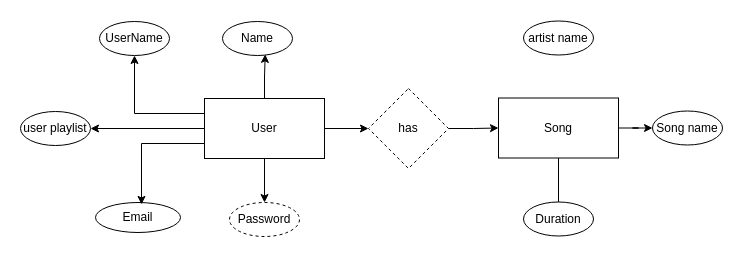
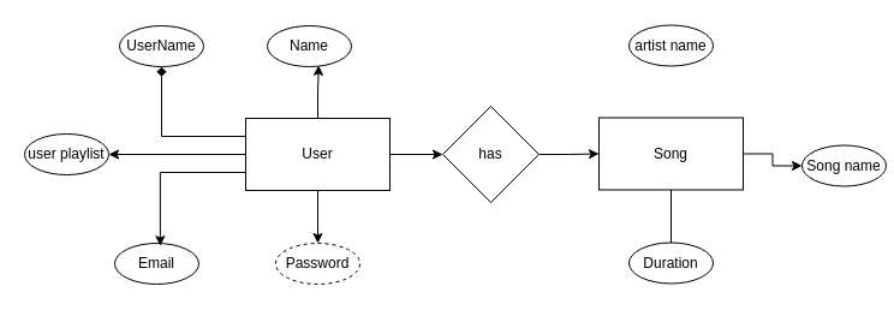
  <mxCell id="0" />
  <mxCell id="1" parent="0" />
  <mxCell id="2" value="" style="edgeStyle=orthogonalEdgeStyle;rounded=0;orthogonalLoop=1;jettySize=auto;html=1;" parent="1" source="6" target="8" edge="1"><mxGeometry relative="1" as="geometry" /></mxCell>
- <mxCell id="3" style="edgeStyle=orthogonalEdgeStyle;rounded=0;orthogonalLoop=1;jettySize=auto;html=1;exitX=0;exitY=0.25;exitDx=0;exitDy=0;entryX=0.5;entryY=1;entryDx=0;entryDy=0;" parent="1" source="6" target="13" edge="1"><mxGeometry relative="1" as="geometry" /></mxCell>
+ <mxCell id="3" style="edgeStyle=orthogonalEdgeStyle;rounded=0;orthogonalLoop=1;jettySize=auto;html=1;exitX=0;exitY=0.25;exitDx=0;exitDy=0;entryX=0.5;entryY=1;entryDx=0;entryDy=0;endArrow=diamond;" parent="1" source="6" target="13" edge="1"><mxGeometry relative="1" as="geometry" /></mxCell>
  <mxCell id="4" style="edgeStyle=orthogonalEdgeStyle;rounded=0;orthogonalLoop=1;jettySize=auto;html=1;exitX=0.5;exitY=1;exitDx=0;exitDy=0;entryX=0.5;entryY=0;entryDx=0;entryDy=0;" parent="1" source="6" target="15" edge="1"><mxGeometry relative="1" as="geometry" /></mxCell>
  <mxCell id="5" style="edgeStyle=orthogonalEdgeStyle;rounded=0;orthogonalLoop=1;jettySize=auto;html=1;exitX=0;exitY=0.5;exitDx=0;exitDy=0;" parent="1" source="6" target="21" edge="1"><mxGeometry relative="1" as="geometry" /></mxCell>
  <mxCell id="6" value="User" style="rounded=0;whiteSpace=wrap;html=1;" parent="1" vertex="1"><mxGeometry x="204" y="98" width="120" height="60" as="geometry" /></mxCell>
  <mxCell id="7" value="" style="edgeStyle=orthogonalEdgeStyle;rounded=0;orthogonalLoop=1;jettySize=auto;html=1;entryX=0;entryY=0.5;entryDx=0;entryDy=0;" parent="1" source="8" target="11" edge="1"><mxGeometry relative="1" as="geometry"><mxPoint x="564" y="128" as="targetPoint" /></mxGeometry></mxCell>
- <mxCell id="8" value="has" style="rhombus;whiteSpace=wrap;html=1;rounded=0;dashed=1;" parent="1" vertex="1"><mxGeometry x="368" y="88" width="80" height="80" as="geometry" /></mxCell>
+ <mxCell id="8" value="has" style="rhombus;whiteSpace=wrap;html=1;rounded=0;" parent="1" vertex="1"><mxGeometry x="368" y="88" width="80" height="80" as="geometry" /></mxCell>
  <mxCell id="9" style="edgeStyle=orthogonalEdgeStyle;rounded=0;orthogonalLoop=1;jettySize=auto;html=1;exitX=0.5;exitY=1;exitDx=0;exitDy=0;entryX=0.5;entryY=0;entryDx=0;entryDy=0;endArrow=none;" parent="1" source="11" target="17" edge="1"><mxGeometry relative="1" as="geometry" /></mxCell>
  <mxCell id="10" style="edgeStyle=orthogonalEdgeStyle;rounded=0;orthogonalLoop=1;jettySize=auto;html=1;exitX=1;exitY=0.5;exitDx=0;exitDy=0;" parent="1" source="11" target="18" edge="1"><mxGeometry relative="1" as="geometry" /></mxCell>
  <mxCell id="11" value="Song" style="whiteSpace=wrap;html=1;rounded=0;" parent="1" vertex="1"><mxGeometry x="498" y="97.5" width="120" height="60" as="geometry" /></mxCell>
  <mxCell id="12" value="Name" style="ellipse;whiteSpace=wrap;html=1;" parent="1" vertex="1"><mxGeometry x="222" y="21" width="70" height="34" as="geometry" /></mxCell>
  <mxCell id="13" value="UserName" style="ellipse;whiteSpace=wrap;html=1;" parent="1" vertex="1"><mxGeometry x="99" y="21" width="70" height="34" as="geometry" /></mxCell>
- <mxCell id="14" value="Email" style="ellipse;whiteSpace=wrap;html=1;" parent="1" vertex="1"><mxGeometry x="95" y="202" width="85" height="30" as="geometry" /></mxCell>
+ <mxCell id="14" value="Email" style="ellipse;whiteSpace=wrap;html=1;" parent="1" vertex="1"><mxGeometry x="95" y="202" width="70" height="34" as="geometry" /></mxCell>
  <mxCell id="15" value="Password" style="ellipse;whiteSpace=wrap;html=1;dashed=1;" parent="1" vertex="1"><mxGeometry x="229" y="202" width="70" height="34" as="geometry" /></mxCell>
  <mxCell id="16" value="artist name" style="ellipse;whiteSpace=wrap;html=1;" parent="1" vertex="1"><mxGeometry x="523" y="20.5" width="70" height="34" as="geometry" /></mxCell>
  <mxCell id="17" value="Duration" style="ellipse;whiteSpace=wrap;html=1;" parent="1" vertex="1"><mxGeometry x="523" y="201.5" width="70" height="34" as="geometry" /></mxCell>
- <mxCell id="18" value="Song name" style="ellipse;whiteSpace=wrap;html=1;" parent="1" vertex="1"><mxGeometry x="652" y="110.5" width="70" height="34" as="geometry" /></mxCell>
+ <mxCell id="18" value="Song name" style="ellipse;whiteSpace=wrap;html=1;" parent="1" vertex="1"><mxGeometry x="667" y="120.5" width="70" height="34" as="geometry" /></mxCell>
  <mxCell id="19" style="edgeStyle=orthogonalEdgeStyle;rounded=0;orthogonalLoop=1;jettySize=auto;html=1;exitX=0.5;exitY=0;exitDx=0;exitDy=0;entryX=0.61;entryY=0.967;entryDx=0;entryDy=0;entryPerimeter=0;" parent="1" source="6" target="12" edge="1"><mxGeometry relative="1" as="geometry" /></mxCell>
  <mxCell id="20" style="edgeStyle=orthogonalEdgeStyle;rounded=0;orthogonalLoop=1;jettySize=auto;html=1;exitX=0;exitY=0.75;exitDx=0;exitDy=0;entryX=0.541;entryY=0.064;entryDx=0;entryDy=0;entryPerimeter=0;" parent="1" source="6" target="14" edge="1"><mxGeometry relative="1" as="geometry" /></mxCell>
  <mxCell id="21" value="user playlist" style="ellipse;whiteSpace=wrap;html=1;" parent="1" vertex="1"><mxGeometry x="20" y="111" width="70" height="34" as="geometry" /></mxCell>
